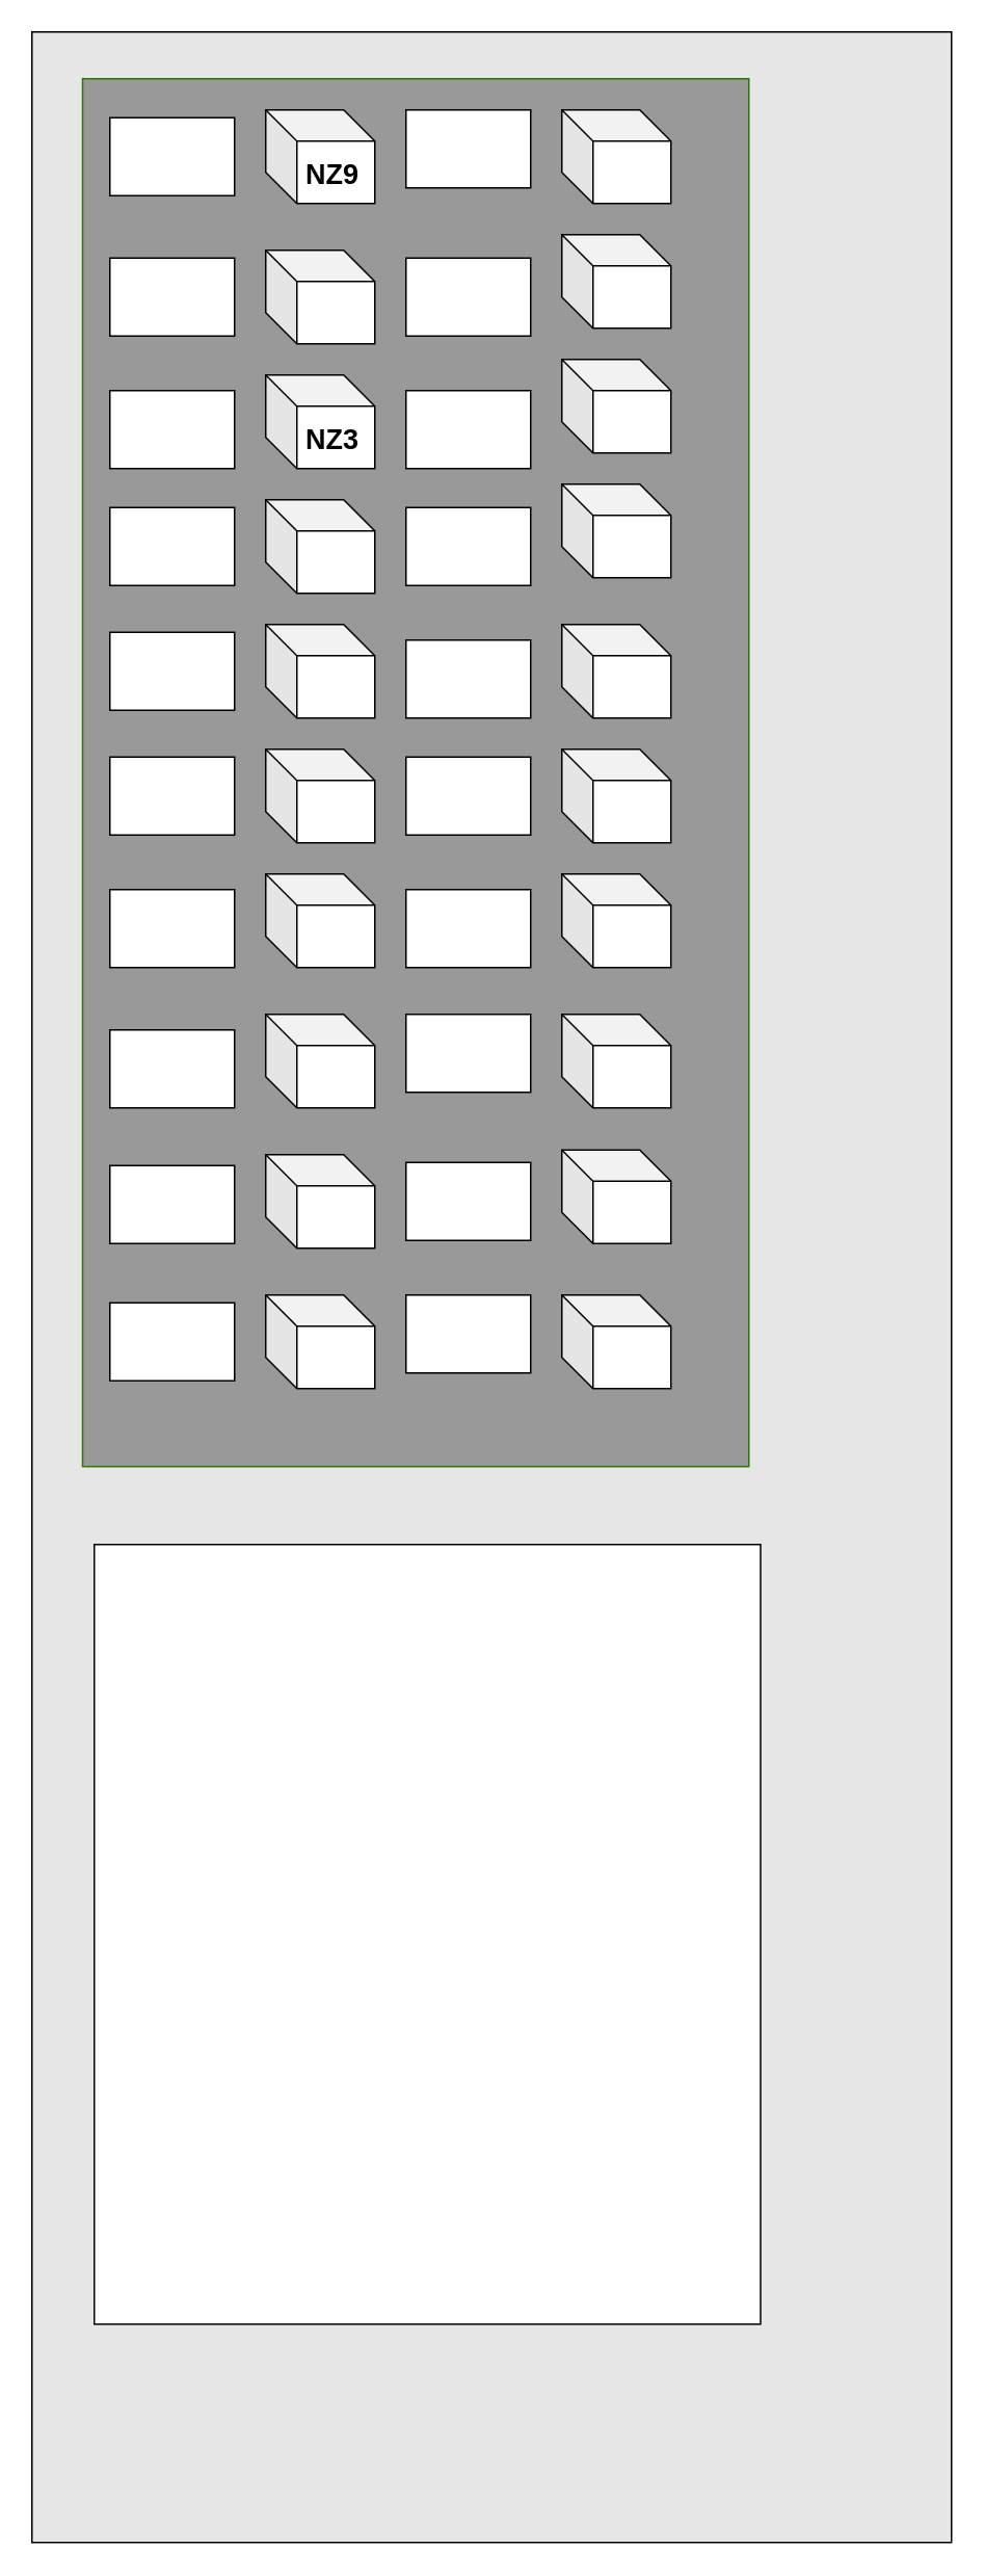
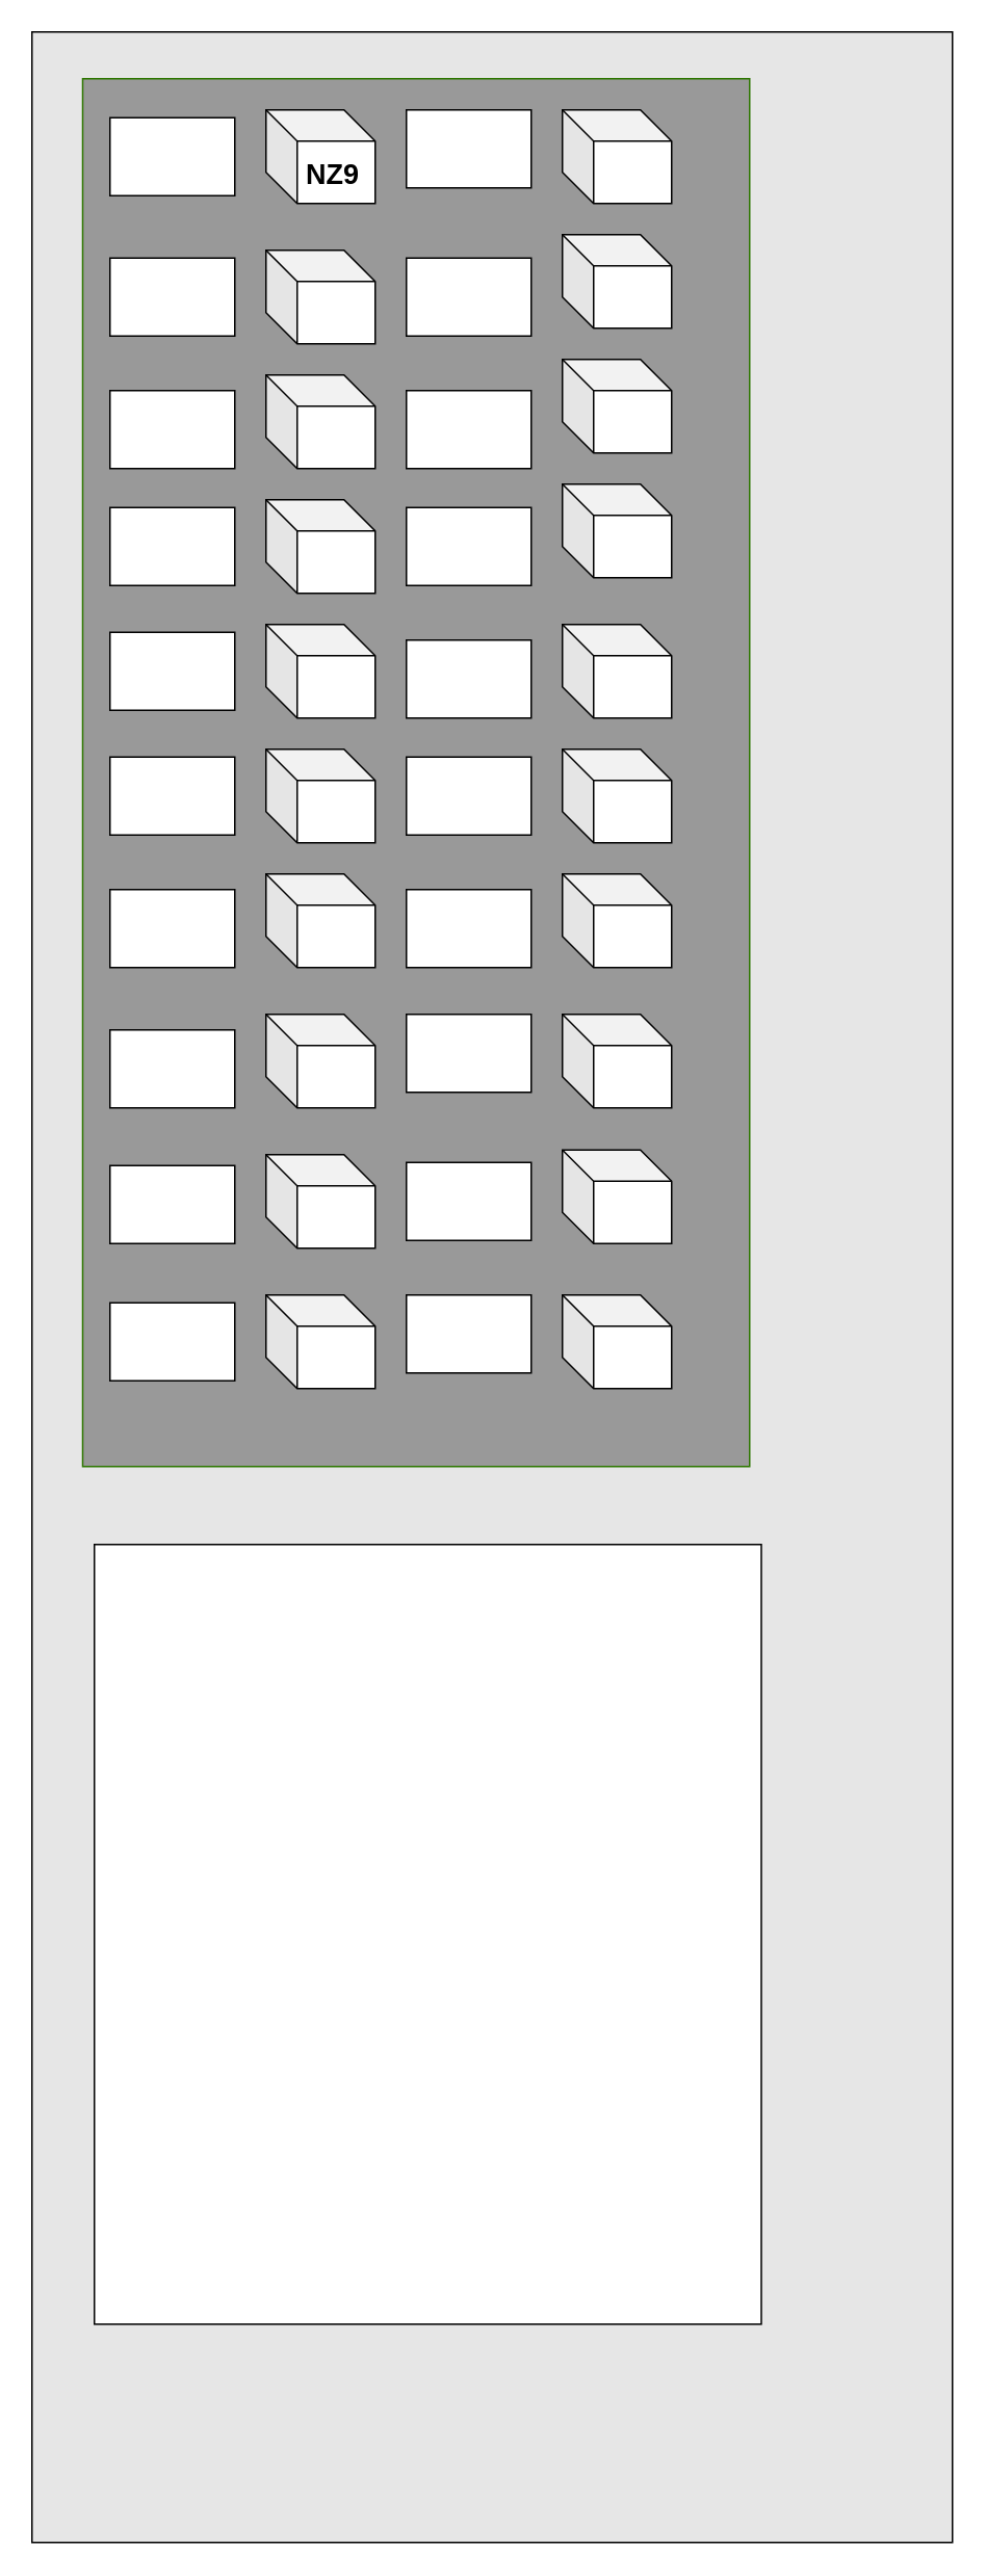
  <mxCell id="0" />
  <mxCell id="1" parent="0" />
  <mxCell id="2" value="" style="rounded=0;whiteSpace=wrap;html=1;fontStyle=1;fillColor=#E6E6E6;" vertex="1" parent="1"><mxGeometry x="20" y="20" width="590" height="1610" as="geometry" /></mxCell>
  <mxCell id="3" value="" style="rounded=0;whiteSpace=wrap;html=1;fontStyle=1;fillColor=#999999;fontColor=#ffffff;strokeColor=#2D7600;" vertex="1" parent="1"><mxGeometry x="52.5" y="50" width="427.5" height="890" as="geometry" /></mxCell>
  <mxCell id="4" value="" style="rounded=0;whiteSpace=wrap;html=1;fontStyle=1" vertex="1" parent="1"><mxGeometry x="60" y="990" width="427.5" height="500" as="geometry" /></mxCell>
  <mxCell id="5" value="" style="shape=cube;whiteSpace=wrap;html=1;boundedLbl=1;backgroundOutline=1;darkOpacity=0.05;darkOpacity2=0.1;fontStyle=1" vertex="1" parent="1"><mxGeometry x="360" y="70" width="70" height="60" as="geometry" /></mxCell>
  <mxCell id="6" value="" style="shape=cube;whiteSpace=wrap;html=1;boundedLbl=1;backgroundOutline=1;darkOpacity=0.05;darkOpacity2=0.1;fontStyle=1" vertex="1" parent="1"><mxGeometry x="360" y="310" width="70" height="60" as="geometry" /></mxCell>
  <mxCell id="7" value="" style="shape=cube;whiteSpace=wrap;html=1;boundedLbl=1;backgroundOutline=1;darkOpacity=0.05;darkOpacity2=0.1;fontStyle=1" vertex="1" parent="1"><mxGeometry x="360" y="230" width="70" height="60" as="geometry" /></mxCell>
  <mxCell id="8" value="" style="shape=cube;whiteSpace=wrap;html=1;boundedLbl=1;backgroundOutline=1;darkOpacity=0.05;darkOpacity2=0.1;fontStyle=1" vertex="1" parent="1"><mxGeometry x="360" y="150" width="70" height="60" as="geometry" /></mxCell>
  <mxCell id="9" value="" style="shape=cube;whiteSpace=wrap;html=1;boundedLbl=1;backgroundOutline=1;darkOpacity=0.05;darkOpacity2=0.1;fontStyle=1" vertex="1" parent="1"><mxGeometry x="170" y="160" width="70" height="60" as="geometry" /></mxCell>
  <mxCell id="10" value="" style="shape=cube;whiteSpace=wrap;html=1;boundedLbl=1;backgroundOutline=1;darkOpacity=0.05;darkOpacity2=0.1;fontStyle=1" vertex="1" parent="1"><mxGeometry x="360" y="480" width="70" height="60" as="geometry" /></mxCell>
  <mxCell id="11" value="" style="shape=cube;whiteSpace=wrap;html=1;boundedLbl=1;backgroundOutline=1;darkOpacity=0.05;darkOpacity2=0.1;fontStyle=1" vertex="1" parent="1"><mxGeometry x="360" y="400" width="70" height="60" as="geometry" /></mxCell>
  <mxCell id="12" value="" style="shape=cube;whiteSpace=wrap;html=1;boundedLbl=1;backgroundOutline=1;darkOpacity=0.05;darkOpacity2=0.1;fontStyle=1" vertex="1" parent="1"><mxGeometry x="170" y="240" width="70" height="60" as="geometry" /></mxCell>
  <mxCell id="13" value="" style="shape=cube;whiteSpace=wrap;html=1;boundedLbl=1;backgroundOutline=1;darkOpacity=0.05;darkOpacity2=0.1;fontStyle=1" vertex="1" parent="1"><mxGeometry x="170" y="320" width="70" height="60" as="geometry" /></mxCell>
  <mxCell id="14" value="" style="shape=cube;whiteSpace=wrap;html=1;boundedLbl=1;backgroundOutline=1;darkOpacity=0.05;darkOpacity2=0.1;fontStyle=1" vertex="1" parent="1"><mxGeometry x="170" y="400" width="70" height="60" as="geometry" /></mxCell>
  <mxCell id="15" value="" style="shape=cube;whiteSpace=wrap;html=1;boundedLbl=1;backgroundOutline=1;darkOpacity=0.05;darkOpacity2=0.1;fontStyle=1" vertex="1" parent="1"><mxGeometry x="170" y="480" width="70" height="60" as="geometry" /></mxCell>
  <mxCell id="16" value="" style="shape=cube;whiteSpace=wrap;html=1;boundedLbl=1;backgroundOutline=1;darkOpacity=0.05;darkOpacity2=0.1;fontStyle=1" vertex="1" parent="1"><mxGeometry x="170" y="70" width="70" height="60" as="geometry" /></mxCell>
  <mxCell id="17" value="" style="shape=cube;whiteSpace=wrap;html=1;boundedLbl=1;backgroundOutline=1;darkOpacity=0.05;darkOpacity2=0.1;fontStyle=1" vertex="1" parent="1"><mxGeometry x="360" y="560" width="70" height="60" as="geometry" /></mxCell>
  <mxCell id="18" value="" style="shape=cube;whiteSpace=wrap;html=1;boundedLbl=1;backgroundOutline=1;darkOpacity=0.05;darkOpacity2=0.1;fontStyle=1" vertex="1" parent="1"><mxGeometry x="360" y="650" width="70" height="60" as="geometry" /></mxCell>
  <mxCell id="19" value="" style="shape=cube;whiteSpace=wrap;html=1;boundedLbl=1;backgroundOutline=1;darkOpacity=0.05;darkOpacity2=0.1;fontStyle=1" vertex="1" parent="1"><mxGeometry x="360" y="737" width="70" height="60" as="geometry" /></mxCell>
  <mxCell id="20" value="" style="shape=cube;whiteSpace=wrap;html=1;boundedLbl=1;backgroundOutline=1;darkOpacity=0.05;darkOpacity2=0.1;fontStyle=1" vertex="1" parent="1"><mxGeometry x="360" y="830" width="70" height="60" as="geometry" /></mxCell>
  <mxCell id="21" value="" style="shape=cube;whiteSpace=wrap;html=1;boundedLbl=1;backgroundOutline=1;darkOpacity=0.05;darkOpacity2=0.1;fontStyle=1" vertex="1" parent="1"><mxGeometry x="170" y="560" width="70" height="60" as="geometry" /></mxCell>
  <mxCell id="22" value="" style="shape=cube;whiteSpace=wrap;html=1;boundedLbl=1;backgroundOutline=1;darkOpacity=0.05;darkOpacity2=0.1;fontStyle=1" vertex="1" parent="1"><mxGeometry x="170" y="650" width="70" height="60" as="geometry" /></mxCell>
  <mxCell id="23" value="" style="shape=cube;whiteSpace=wrap;html=1;boundedLbl=1;backgroundOutline=1;darkOpacity=0.05;darkOpacity2=0.1;fontStyle=1" vertex="1" parent="1"><mxGeometry x="170" y="740" width="70" height="60" as="geometry" /></mxCell>
  <mxCell id="24" value="" style="shape=cube;whiteSpace=wrap;html=1;boundedLbl=1;backgroundOutline=1;darkOpacity=0.05;darkOpacity2=0.1;fontStyle=1" vertex="1" parent="1"><mxGeometry x="170" y="830" width="70" height="60" as="geometry" /></mxCell>
  <mxCell id="25" value="" style="rounded=0;whiteSpace=wrap;html=1;fontStyle=1" vertex="1" parent="1"><mxGeometry x="260" y="70" width="80" height="50" as="geometry" /></mxCell>
  <mxCell id="26" value="" style="rounded=0;whiteSpace=wrap;html=1;fontStyle=1" vertex="1" parent="1"><mxGeometry x="260" y="165" width="80" height="50" as="geometry" /></mxCell>
  <mxCell id="27" value="" style="rounded=0;whiteSpace=wrap;html=1;fontStyle=1" vertex="1" parent="1"><mxGeometry x="260" y="250" width="80" height="50" as="geometry" /></mxCell>
  <mxCell id="28" value="" style="rounded=0;whiteSpace=wrap;html=1;fontStyle=1" vertex="1" parent="1"><mxGeometry x="260" y="325" width="80" height="50" as="geometry" /></mxCell>
  <mxCell id="29" value="" style="rounded=0;whiteSpace=wrap;html=1;fontStyle=1" vertex="1" parent="1"><mxGeometry x="260" y="410" width="80" height="50" as="geometry" /></mxCell>
  <mxCell id="30" value="" style="rounded=0;whiteSpace=wrap;html=1;fontStyle=1" vertex="1" parent="1"><mxGeometry x="260" y="485" width="80" height="50" as="geometry" /></mxCell>
  <mxCell id="31" value="" style="rounded=0;whiteSpace=wrap;html=1;fontStyle=1" vertex="1" parent="1"><mxGeometry x="260" y="570" width="80" height="50" as="geometry" /></mxCell>
  <mxCell id="32" value="" style="rounded=0;whiteSpace=wrap;html=1;fontStyle=1" vertex="1" parent="1"><mxGeometry x="260" y="650" width="80" height="50" as="geometry" /></mxCell>
  <mxCell id="33" value="" style="rounded=0;whiteSpace=wrap;html=1;fontStyle=1" vertex="1" parent="1"><mxGeometry x="260" y="745" width="80" height="50" as="geometry" /></mxCell>
  <mxCell id="34" value="" style="rounded=0;whiteSpace=wrap;html=1;fontStyle=1" vertex="1" parent="1"><mxGeometry x="260" y="830" width="80" height="50" as="geometry" /></mxCell>
  <mxCell id="35" value="" style="rounded=0;whiteSpace=wrap;html=1;fontStyle=1" vertex="1" parent="1"><mxGeometry x="70" y="75" width="80" height="50" as="geometry" /></mxCell>
  <mxCell id="36" value="" style="rounded=0;whiteSpace=wrap;html=1;fontStyle=1" vertex="1" parent="1"><mxGeometry x="70" y="165" width="80" height="50" as="geometry" /></mxCell>
  <mxCell id="37" value="" style="rounded=0;whiteSpace=wrap;html=1;fontStyle=1" vertex="1" parent="1"><mxGeometry x="70" y="250" width="80" height="50" as="geometry" /></mxCell>
  <mxCell id="38" value="" style="rounded=0;whiteSpace=wrap;html=1;fontStyle=1" vertex="1" parent="1"><mxGeometry x="70" y="325" width="80" height="50" as="geometry" /></mxCell>
  <mxCell id="39" value="" style="rounded=0;whiteSpace=wrap;html=1;fontStyle=1" vertex="1" parent="1"><mxGeometry x="70" y="405" width="80" height="50" as="geometry" /></mxCell>
  <mxCell id="40" value="" style="rounded=0;whiteSpace=wrap;html=1;fontStyle=1" vertex="1" parent="1"><mxGeometry x="70" y="485" width="80" height="50" as="geometry" /></mxCell>
  <mxCell id="41" value="" style="rounded=0;whiteSpace=wrap;html=1;fontStyle=1" vertex="1" parent="1"><mxGeometry x="70" y="570" width="80" height="50" as="geometry" /></mxCell>
  <mxCell id="42" value="" style="rounded=0;whiteSpace=wrap;html=1;fontStyle=1" vertex="1" parent="1"><mxGeometry x="70" y="660" width="80" height="50" as="geometry" /></mxCell>
  <mxCell id="43" value="" style="rounded=0;whiteSpace=wrap;html=1;fontStyle=1" vertex="1" parent="1"><mxGeometry x="70" y="747" width="80" height="50" as="geometry" /></mxCell>
  <mxCell id="44" value="" style="rounded=0;whiteSpace=wrap;html=1;fontStyle=1" vertex="1" parent="1"><mxGeometry x="70" y="835" width="80" height="50" as="geometry" /></mxCell>
  <mxCell id="45" value="&lt;font style=&quot;font-size: 18px;&quot;&gt;NZ9&lt;/font&gt;" style="text;strokeColor=none;fillColor=none;spacingLeft=4;spacingRight=4;overflow=hidden;rotatable=0;points=[[0,0.5],[1,0.5]];portConstraint=eastwest;fontSize=12;whiteSpace=wrap;html=1;fontStyle=1;strokeWidth=5;" vertex="1" parent="1"><mxGeometry x="190" y="95" width="50" height="35" as="geometry" /></mxCell>
- <mxCell id="46" value="&lt;font style=&quot;font-size: 18px;&quot;&gt;NZ3&lt;br&gt;&lt;br&gt;&lt;br&gt;&lt;/font&gt;" style="text;strokeColor=none;fillColor=none;spacingLeft=4;spacingRight=4;overflow=hidden;rotatable=0;points=[[0,0.5],[1,0.5]];portConstraint=eastwest;fontSize=12;whiteSpace=wrap;html=1;fontStyle=1;strokeWidth=5;" vertex="1" parent="1"><mxGeometry x="190" y="265" width="50" height="35" as="geometry" /></mxCell>
  <mxCell id="47" value="&lt;font style=&quot;font-size: 18px;&quot;&gt;&lt;br&gt;&lt;/font&gt;" style="text;strokeColor=none;fillColor=none;spacingLeft=4;spacingRight=4;overflow=hidden;rotatable=0;points=[[0,0.5],[1,0.5]];portConstraint=eastwest;fontSize=12;whiteSpace=wrap;html=1;fontStyle=1;strokeWidth=5;" vertex="1" parent="1"><mxGeometry x="190" y="505" width="50" height="35" as="geometry" /></mxCell>
